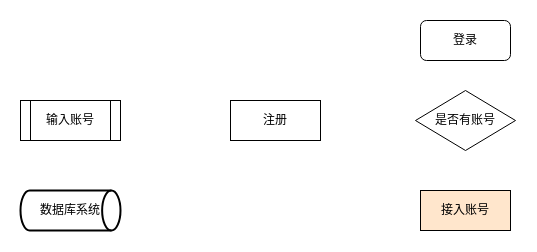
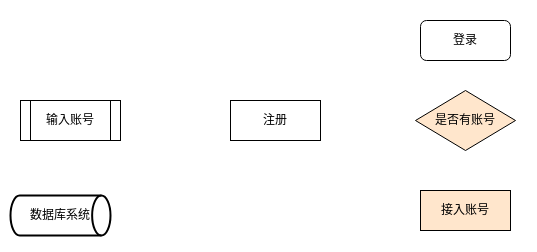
  <mxCell id="0" />
  <mxCell id="1" parent="0" />
  <mxCell id="2" value="注册" style="rounded=0;whiteSpace=wrap;html=1;" vertex="1" parent="1"><mxGeometry x="230" y="100" width="90" height="40" as="geometry" /></mxCell>
  <mxCell id="3" value="输入账号" style="shape=process;whiteSpace=wrap;html=1;backgroundOutline=1;" vertex="1" parent="1"><mxGeometry x="20" y="100" width="100" height="40" as="geometry" /></mxCell>
  <mxCell id="4" value="登录" style="rounded=1;whiteSpace=wrap;html=1;" vertex="1" parent="1"><mxGeometry x="420" y="20" width="90" height="40" as="geometry" /></mxCell>
- <mxCell id="5" value="是否有账号" style="rhombus;whiteSpace=wrap;html=1;" vertex="1" parent="1"><mxGeometry x="415" y="90" width="100" height="60" as="geometry" /></mxCell>
+ <mxCell id="5" value="是否有账号" style="rhombus;whiteSpace=wrap;html=1;fillColor=#ffe6cc;" vertex="1" parent="1"><mxGeometry x="415" y="90" width="100" height="60" as="geometry" /></mxCell>
  <mxCell id="6" value="接入账号" style="rounded=0;whiteSpace=wrap;html=1;fillColor=#ffe6cc;" vertex="1" parent="1"><mxGeometry x="420" y="190" width="90" height="40" as="geometry" /></mxCell>
- <mxCell id="7" value="数据库系统" style="strokeWidth=2;html=1;shape=mxgraph.flowchart.direct_data;whiteSpace=wrap;" vertex="1" parent="1"><mxGeometry x="20" y="190" width="100" height="40" as="geometry" /></mxCell>
+ <mxCell id="7" value="数据库系统" style="strokeWidth=2;html=1;shape=mxgraph.flowchart.direct_data;whiteSpace=wrap;" vertex="1" parent="1"><mxGeometry x="10" y="195" width="100" height="40" as="geometry" /></mxCell>
